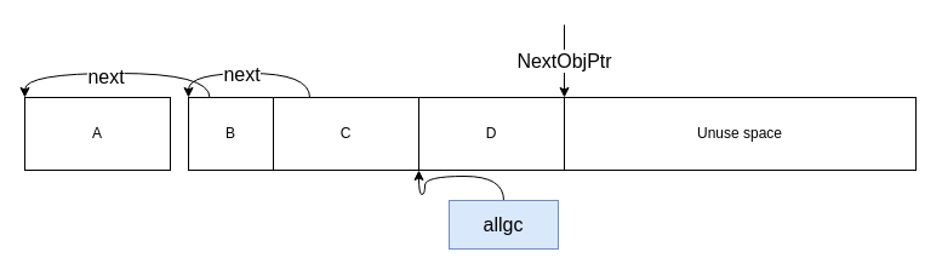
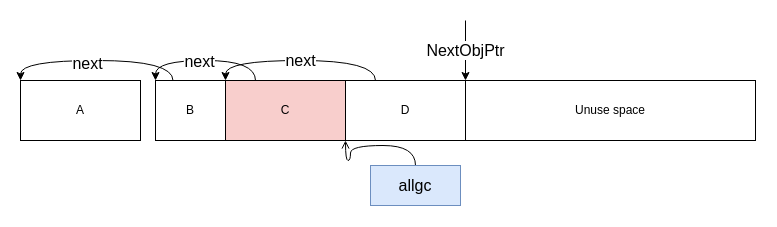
  <mxCell id="0" />
  <mxCell id="1" parent="0" />
  <mxCell id="2" value="Unuse space" style="rounded=0;whiteSpace=wrap;html=1;" vertex="1" parent="1"><mxGeometry x="465" y="80" width="290" height="60" as="geometry" /></mxCell>
  <mxCell id="3" value="A" style="rounded=0;whiteSpace=wrap;html=1;" vertex="1" parent="1"><mxGeometry x="20" y="80" width="120" height="60" as="geometry" /></mxCell>
  <mxCell id="4" style="edgeStyle=orthogonalEdgeStyle;rounded=0;orthogonalLoop=1;jettySize=auto;html=1;exitX=0.25;exitY=0;exitDx=0;exitDy=0;entryX=0;entryY=0;entryDx=0;entryDy=0;curved=1;" edge="1" parent="1" source="6" target="3"><mxGeometry relative="1" as="geometry" /></mxCell>
  <mxCell id="5" value="&lt;font style=&quot;font-size: 16px;&quot;&gt;next&lt;/font&gt;" style="edgeLabel;html=1;align=center;verticalAlign=middle;resizable=0;points=[];" vertex="1" connectable="0" parent="4"><mxGeometry x="0.11" y="2" relative="1" as="geometry"><mxPoint x="1" as="offset" /></mxGeometry></mxCell>
  <mxCell id="6" value="B" style="rounded=0;whiteSpace=wrap;html=1;" vertex="1" parent="1"><mxGeometry x="155" y="80" width="70" height="60" as="geometry" /></mxCell>
  <mxCell id="7" style="edgeStyle=orthogonalEdgeStyle;rounded=0;orthogonalLoop=1;jettySize=auto;html=1;exitX=0.25;exitY=0;exitDx=0;exitDy=0;entryX=0;entryY=0;entryDx=0;entryDy=0;curved=1;" edge="1" parent="1" source="9" target="6"><mxGeometry relative="1" as="geometry" /></mxCell>
  <mxCell id="8" value="&lt;font style=&quot;font-size: 16px;&quot;&gt;next&lt;/font&gt;" style="edgeLabel;html=1;align=center;verticalAlign=middle;resizable=0;points=[];" vertex="1" connectable="0" parent="7"><mxGeometry x="0.1" relative="1" as="geometry"><mxPoint as="offset" /></mxGeometry></mxCell>
- <mxCell id="9" value="C" style="rounded=0;whiteSpace=wrap;html=1;" vertex="1" parent="1"><mxGeometry x="225" y="80" width="120" height="60" as="geometry" /></mxCell>
+ <mxCell id="9" value="C" style="rounded=0;whiteSpace=wrap;html=1;fillColor=#f8cecc;" vertex="1" parent="1"><mxGeometry x="225" y="80" width="120" height="60" as="geometry" /></mxCell>
  <mxCell id="10" value="&lt;font style=&quot;font-size: 16px;&quot;&gt;NextObjPtr&lt;/font&gt;" style="endArrow=classic;html=1;rounded=0;" edge="1" parent="1"><mxGeometry width="50" height="50" relative="1" as="geometry"><mxPoint x="465" y="20" as="sourcePoint" /><mxPoint x="465" y="80" as="targetPoint" /></mxGeometry></mxCell>
+ <mxCell id="11" value="&lt;font style=&quot;font-size: 16px;&quot;&gt;next&lt;/font&gt;" style="edgeStyle=orthogonalEdgeStyle;rounded=0;orthogonalLoop=1;jettySize=auto;html=1;exitX=0.25;exitY=0;exitDx=0;exitDy=0;entryX=0;entryY=0;entryDx=0;entryDy=0;curved=1;" edge="1" parent="1" source="12" target="9"><mxGeometry relative="1" as="geometry" /></mxCell>
  <mxCell id="12" value="D" style="rounded=0;whiteSpace=wrap;html=1;" vertex="1" parent="1"><mxGeometry x="345" y="80" width="120" height="60" as="geometry" /></mxCell>
- <mxCell id="13" style="edgeStyle=orthogonalEdgeStyle;rounded=0;orthogonalLoop=1;jettySize=auto;html=1;entryX=0;entryY=1;entryDx=0;entryDy=0;curved=1;" edge="1" parent="1" source="14" target="12"><mxGeometry relative="1" as="geometry" /></mxCell>
+ <mxCell id="13" style="edgeStyle=orthogonalEdgeStyle;rounded=0;orthogonalLoop=1;jettySize=auto;html=1;entryX=0;entryY=1;entryDx=0;entryDy=0;curved=1;endArrow=open;" edge="1" parent="1" source="14" target="12"><mxGeometry relative="1" as="geometry" /></mxCell>
  <mxCell id="14" value="&lt;font style=&quot;font-size: 16px;&quot;&gt;allgc&lt;/font&gt;" style="rounded=0;whiteSpace=wrap;html=1;fillColor=#dae8fc;strokeColor=#6c8ebf;" vertex="1" parent="1"><mxGeometry x="370" y="165" width="90" height="40" as="geometry" /></mxCell>
